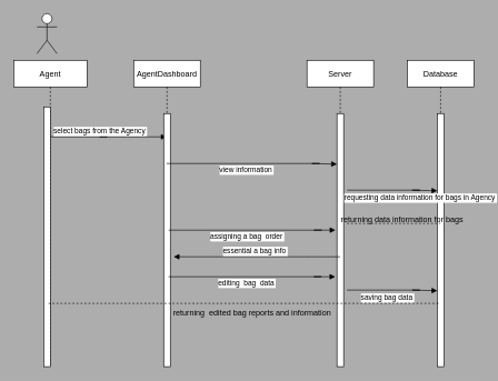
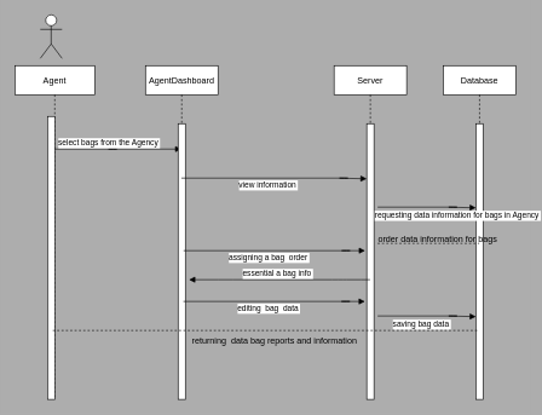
  <mxCell id="0" />
  <mxCell id="1" parent="0" />
  <mxCell id="2" value="Agent" style="shape=umlLifeline;perimeter=lifelinePerimeter;container=1;collapsible=0;recursiveResize=0;rounded=0;shadow=0;strokeWidth=1;" vertex="1" parent="1"><mxGeometry x="20" y="90" width="110" height="460" as="geometry" /></mxCell>
  <mxCell id="3" value="" style="points=[];perimeter=orthogonalPerimeter;rounded=0;shadow=0;strokeWidth=1;" vertex="1" parent="2"><mxGeometry x="45" y="70" width="10" height="390" as="geometry" /></mxCell>
  <mxCell id="4" value="select bags from the Agency" style="verticalAlign=bottom;endArrow=block;shadow=0;strokeWidth=1;" edge="1" parent="2" target="6"><mxGeometry relative="1" as="geometry"><mxPoint x="55" y="115" as="sourcePoint" /><mxPoint x="166.5" y="115.9" as="targetPoint" /><Array as="points"><mxPoint x="145.5" y="115" /><mxPoint x="125.5" y="115" /></Array></mxGeometry></mxCell>
  <mxCell id="5" value="&lt;br&gt;" style="edgeLabel;html=1;align=center;verticalAlign=middle;resizable=0;points=[];" vertex="1" connectable="0" parent="4"><mxGeometry x="0.05" y="-4" relative="1" as="geometry"><mxPoint as="offset" /></mxGeometry></mxCell>
  <mxCell id="6" value="AgentDashboard" style="shape=umlLifeline;perimeter=lifelinePerimeter;container=1;collapsible=0;recursiveResize=0;rounded=0;shadow=0;strokeWidth=1;labelBackgroundColor=none;" vertex="1" parent="1"><mxGeometry x="200" y="90" width="100" height="460" as="geometry" /></mxCell>
  <mxCell id="7" value="" style="points=[];perimeter=orthogonalPerimeter;rounded=0;shadow=0;strokeWidth=1;" vertex="1" parent="6"><mxGeometry x="45" y="80" width="10" height="380" as="geometry" /></mxCell>
  <mxCell id="8" value="Server" style="shape=umlLifeline;perimeter=lifelinePerimeter;container=1;collapsible=0;recursiveResize=0;rounded=0;shadow=0;strokeWidth=1;" vertex="1" parent="1"><mxGeometry x="460" y="90" width="100" height="460" as="geometry" /></mxCell>
  <mxCell id="9" value="" style="points=[];perimeter=orthogonalPerimeter;rounded=0;shadow=0;strokeWidth=1;" vertex="1" parent="8"><mxGeometry x="45" y="80" width="10" height="380" as="geometry" /></mxCell>
  <mxCell id="10" value="view information" style="verticalAlign=bottom;endArrow=block;shadow=0;strokeWidth=1;entryX=0.1;entryY=0.016;entryDx=0;entryDy=0;entryPerimeter=0;" edge="1" parent="8" source="6"><mxGeometry x="-0.201" y="-18" relative="1" as="geometry"><mxPoint x="-66.5" y="155" as="sourcePoint" /><mxPoint x="45" y="155.9" as="targetPoint" /><Array as="points"><mxPoint x="24" y="155" /><mxPoint x="4" y="155" /></Array><mxPoint x="1" as="offset" /></mxGeometry></mxCell>
  <mxCell id="11" value="&lt;br&gt;" style="edgeLabel;html=1;align=center;verticalAlign=middle;resizable=0;points=[];" vertex="1" connectable="0" parent="10"><mxGeometry x="0.05" y="-4" relative="1" as="geometry"><mxPoint as="offset" /></mxGeometry></mxCell>
  <mxCell id="12" value="" style="shape=umlActor;verticalLabelPosition=bottom;verticalAlign=top;html=1;outlineConnect=0;" vertex="1" parent="1"><mxGeometry x="55" y="20" width="30" height="60" as="geometry" /></mxCell>
  <mxCell id="13" value="Database" style="shape=umlLifeline;perimeter=lifelinePerimeter;container=1;collapsible=0;recursiveResize=0;rounded=0;shadow=0;strokeWidth=1;" vertex="1" parent="1"><mxGeometry x="610.53" y="90" width="100" height="460" as="geometry" /></mxCell>
  <mxCell id="14" value="" style="points=[];perimeter=orthogonalPerimeter;rounded=0;shadow=0;strokeWidth=1;" vertex="1" parent="13"><mxGeometry x="45" y="80" width="10" height="380" as="geometry" /></mxCell>
  <mxCell id="15" value="&lt;br&gt;" style="edgeLabel;html=1;align=center;verticalAlign=middle;resizable=0;points=[];" vertex="1" connectable="0" parent="1"><mxGeometry x="610.879" y="214.115" as="geometry" /></mxCell>
  <mxCell id="16" value="&lt;br&gt;" style="edgeLabel;html=1;align=center;verticalAlign=middle;resizable=0;points=[];" vertex="1" connectable="0" parent="1"><mxGeometry x="600.003" y="279.69" as="geometry" /></mxCell>
  <mxCell id="17" value="requesting data information for bags in Agency" style="verticalAlign=bottom;endArrow=block;shadow=0;strokeWidth=1;entryX=0.1;entryY=0.016;entryDx=0;entryDy=0;entryPerimeter=0;" edge="1" parent="1"><mxGeometry x="0.714" y="-20" relative="1" as="geometry"><mxPoint x="520" y="285" as="sourcePoint" /><mxPoint x="655.5" y="285.9" as="targetPoint" /><Array as="points"><mxPoint x="634.5" y="285" /><mxPoint x="614.5" y="285" /></Array><mxPoint as="offset" /></mxGeometry></mxCell>
  <mxCell id="18" value="&lt;br&gt;" style="edgeLabel;html=1;align=center;verticalAlign=middle;resizable=0;points=[];" vertex="1" connectable="0" parent="17"><mxGeometry x="0.05" y="-4" relative="1" as="geometry"><mxPoint as="offset" /></mxGeometry></mxCell>
  <mxCell id="19" value="" style="endArrow=none;dashed=1;html=1;rounded=0;" edge="1" parent="1" target="13"><mxGeometry width="50" height="50" relative="1" as="geometry"><mxPoint x="520" y="335" as="sourcePoint" /><mxPoint x="480" y="355" as="targetPoint" /><Array as="points"><mxPoint x="540" y="335" /></Array></mxGeometry></mxCell>
  <mxCell id="20" value="editing  bag  data" style="verticalAlign=bottom;endArrow=block;shadow=0;strokeWidth=1;" edge="1" parent="1"><mxGeometry x="-0.195" y="-18" relative="1" as="geometry"><mxPoint x="252.25" y="415" as="sourcePoint" /><mxPoint x="502.5" y="415" as="targetPoint" /><Array as="points"><mxPoint x="486.75" y="415" /><mxPoint x="466.75" y="415" /></Array><mxPoint as="offset" /></mxGeometry></mxCell>
  <mxCell id="21" value="&lt;br&gt;" style="edgeLabel;html=1;align=center;verticalAlign=middle;resizable=0;points=[];" vertex="1" connectable="0" parent="20"><mxGeometry x="0.05" y="-4" relative="1" as="geometry"><mxPoint as="offset" /></mxGeometry></mxCell>
  <mxCell id="22" value="saving bag data" style="verticalAlign=bottom;endArrow=block;shadow=0;strokeWidth=1;entryX=0.1;entryY=0.016;entryDx=0;entryDy=0;entryPerimeter=0;" edge="1" parent="1"><mxGeometry x="-0.316" y="-20" relative="1" as="geometry"><mxPoint x="520" y="435" as="sourcePoint" /><mxPoint x="655.5" y="435.9" as="targetPoint" /><Array as="points"><mxPoint x="634.5" y="435" /><mxPoint x="614.5" y="435" /></Array><mxPoint as="offset" /></mxGeometry></mxCell>
  <mxCell id="23" value="&lt;br&gt;" style="edgeLabel;html=1;align=center;verticalAlign=middle;resizable=0;points=[];" vertex="1" connectable="0" parent="22"><mxGeometry x="0.05" y="-4" relative="1" as="geometry"><mxPoint as="offset" /></mxGeometry></mxCell>
  <mxCell id="24" value="" style="endArrow=none;dashed=1;html=1;rounded=0;" edge="1" parent="1"><mxGeometry width="50" height="50" relative="1" as="geometry"><mxPoint x="72.24" y="455" as="sourcePoint" /><mxPoint x="657.77" y="455" as="targetPoint" /></mxGeometry></mxCell>
- <mxCell id="25" value="returning&amp;nbsp; edited bag reports and information" style="text;html=1;strokeColor=none;fillColor=none;align=center;verticalAlign=middle;whiteSpace=wrap;rounded=0;" vertex="1" parent="1"><mxGeometry x="252.5" y="455" width="250" height="30" as="geometry" /></mxCell>
+ <mxCell id="25" value="returning&amp;nbsp; data bag reports and information" style="text;html=1;strokeColor=none;fillColor=none;align=center;verticalAlign=middle;whiteSpace=wrap;rounded=0;" vertex="1" parent="1"><mxGeometry x="252.5" y="455" width="250" height="30" as="geometry" /></mxCell>
  <mxCell id="26" value="assigning a bag  order" style="verticalAlign=bottom;endArrow=block;shadow=0;strokeWidth=1;" edge="1" parent="1"><mxGeometry x="-0.195" y="-18" relative="1" as="geometry"><mxPoint x="252.5" y="345" as="sourcePoint" /><mxPoint x="502.75" y="345" as="targetPoint" /><Array as="points"><mxPoint x="487" y="345" /><mxPoint x="467" y="345" /></Array><mxPoint as="offset" /></mxGeometry></mxCell>
  <mxCell id="27" value="&lt;br&gt;" style="edgeLabel;html=1;align=center;verticalAlign=middle;resizable=0;points=[];" vertex="1" connectable="0" parent="26"><mxGeometry x="0.05" y="-4" relative="1" as="geometry"><mxPoint as="offset" /></mxGeometry></mxCell>
- <mxCell id="28" value="returning data information for bags" style="text;html=1;strokeColor=none;fillColor=none;align=center;verticalAlign=middle;whiteSpace=wrap;rounded=0;" vertex="1" parent="1"><mxGeometry x="502.5" y="315" width="200" height="30" as="geometry" /></mxCell>
+ <mxCell id="28" value="order data information for bags" style="text;html=1;strokeColor=none;fillColor=none;align=center;verticalAlign=middle;whiteSpace=wrap;rounded=0;" vertex="1" parent="1"><mxGeometry x="502.5" y="315" width="200" height="30" as="geometry" /></mxCell>
  <mxCell id="29" value="essential a bag info" style="verticalAlign=bottom;endArrow=block;shadow=0;strokeWidth=1;" edge="1" parent="1" source="8"><mxGeometry x="0.038" relative="1" as="geometry"><mxPoint x="252.5" y="385" as="sourcePoint" /><mxPoint x="260" y="385" as="targetPoint" /><Array as="points"><mxPoint x="487" y="385" /><mxPoint x="467" y="385" /><mxPoint x="310" y="385" /></Array><mxPoint x="1" as="offset" /></mxGeometry></mxCell>
  <mxCell id="30" value="&lt;br&gt;" style="edgeLabel;html=1;align=center;verticalAlign=middle;resizable=0;points=[];" vertex="1" connectable="0" parent="29"><mxGeometry x="0.05" y="-4" relative="1" as="geometry"><mxPoint as="offset" /></mxGeometry></mxCell>
